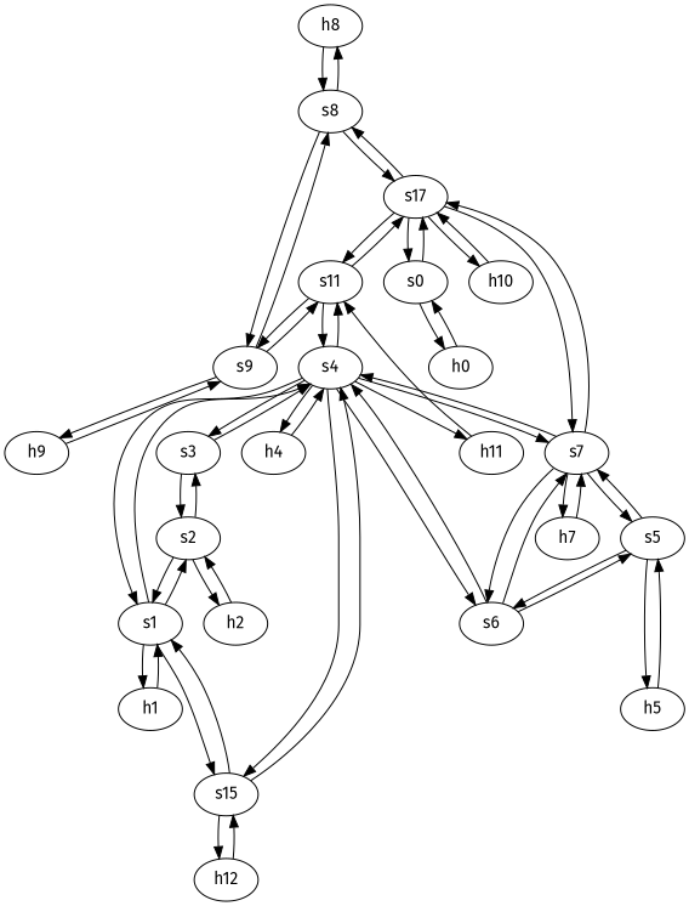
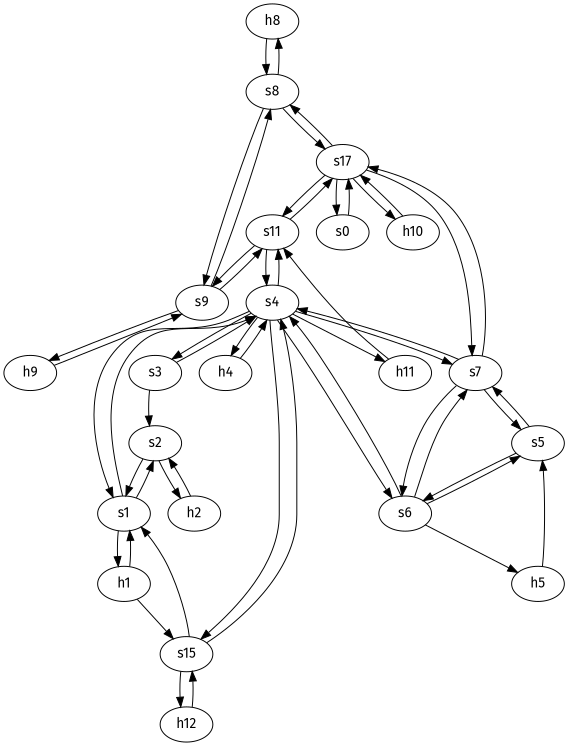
  strict digraph {
    fontname="Fira Sans"
    node [fontname="Fira Sans" type=switch]
    edge [capacity="1Gbps" cost=1 dst_port=1 fontname="Fira Sans" src_port=1]
    h8 [ip="111.0.8.8" mac="00:00:00:00:8:8" type=host]
    s8
    s9
    n4 [label=s17]
    h9 [ip="111.0.9.9" mac="00:00:00:00:9:9" type=host]
    s11
    s0
    s7
    h10 [ip="111.0.10.10" mac="00:00:00:00:10:10" type=host]
    s4
    h2 [ip="111.0.2.2" mac="00:00:00:00:2:2" type=host]
    s2
    s3
    s1
    h1 [ip="111.0.1.1" mac="00:00:00:00:1:1" type=host]
    n16 [label=s15]
    s6
    h4 [ip="111.0.4.4" mac="00:00:00:00:4:4" type=host]
    h11 [ip="111.0.11.11" mac="00:00:00:00:11:11" type=host]
-   h0 [ip="111.0.0.0" mac="00:00:00:00:0:0" type=host]
    h12 [ip="111.0.12.12" mac="00:00:00:00:12:12" type=host]
    s5
-   h7 [ip="111.0.7.7" mac="00:00:00:00:7:7" type=host]
    h5 [ip="111.0.5.5" mac="00:00:00:00:5:5" type=host]
    h8 -> s8
    s8 -> h8
    s8 -> s9 [dst_port=2 src_port=2]
    s8 -> n4 [dst_port=5 src_port=4]
    s9 -> s8 [dst_port=2 src_port=2]
    s9 -> h9
    s9 -> s11 [dst_port=5 src_port=4]
    n4 -> s8 [dst_port=4 src_port=5]
    n4 -> s11 [dst_port=7 src_port=7]
    n4 -> s0 [dst_port=2 src_port=2]
    n4 -> s7 [dst_port=5 src_port=3]
    n4 -> h10
    h9 -> s9
    s11 -> s9 [dst_port=4 src_port=5]
    s11 -> n4 [dst_port=7 src_port=7]
    s11 -> s4 [dst_port=8 src_port=3]
    s0 -> n4 [dst_port=2 src_port=2]
-   s0 -> h0
    s7 -> n4 [dst_port=3 src_port=5]
    s7 -> s4 [dst_port=6 src_port=2]
    s7 -> s6 [dst_port=5 src_port=4]
    s7 -> s5 [dst_port=4 src_port=3]
-   s7 -> h7
    h10 -> n4
    s4 -> s11 [dst_port=3 src_port=8]
    s4 -> s7 [dst_port=2 src_port=6]
    s4 -> s3 [dst_port=4 src_port=4]
    s4 -> s1 [dst_port=2 src_port=2]
    s4 -> n16 [dst_port=3 src_port=9]
    s4 -> s6 [dst_port=2 src_port=5]
    s4 -> h4
    s4 -> h11
    h2 -> s2
    s2 -> h2
-   s2 -> s3 [dst_port=2 src_port=4]
    s2 -> s1 [dst_port=4 src_port=3]
    s3 -> s4 [dst_port=4 src_port=4]
    s3 -> s2 [dst_port=4 src_port=2]
    s1 -> s4 [dst_port=2 src_port=2]
    s1 -> s2 [dst_port=3 src_port=4]
    s1 -> h1
-   s1 -> n16 [dst_port=2 src_port=5]
+   h1 -> n16 [dst_port=2 src_port=5]
    h1 -> s1
    n16 -> s4 [dst_port=9 src_port=3]
    n16 -> s1 [dst_port=5 src_port=2]
    n16 -> h12
    s6 -> s7 [dst_port=4 src_port=5]
    s6 -> s4 [dst_port=5 src_port=2]
    s6 -> s5 [dst_port=3 src_port=4]
    h4 -> s4
    h11 -> s11
-   h0 -> s0
    h12 -> n16
    s5 -> s7 [dst_port=3 src_port=4]
    s5 -> s6 [dst_port=4 src_port=3]
-   s5 -> h5
-   h7 -> s7
+   s6 -> h5
    h5 -> s5
  }
